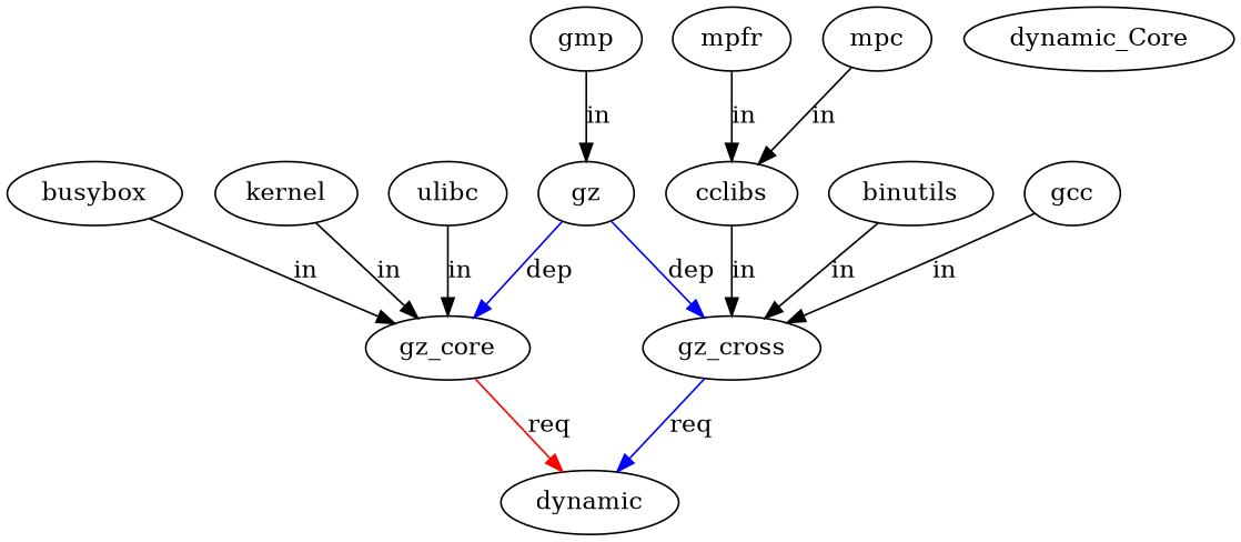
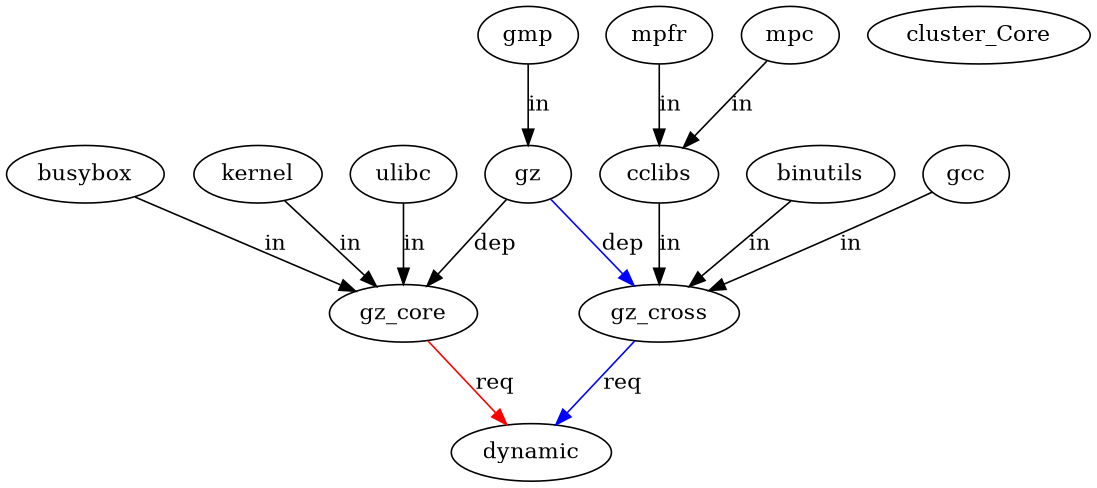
  digraph {
    gz_cross
    gz_core
    dynamic
    gz
    gmp
    cclibs
    mpc
    mpfr
    binutils
    gcc
-   cluster_Core [label=dynamic_Core]
+   cluster_Core
    kernel
    ulibc
    busybox
    subgraph sub_1 {
      rank=same
      gz_cross
      gz_core
    }
    gz_cross -> dynamic [color=blue label=req]
    gz_core -> dynamic [color=red label=req]
    gz -> gz_cross [color=blue label=dep]
-   gz -> gz_core [color=blue label=dep]
+   gz -> gz_core [color=black label=dep]
    gmp -> gz [label=in]
    cclibs -> gz_cross [label=in]
    mpc -> cclibs [label=in]
    mpfr -> cclibs [label=in]
    binutils -> gz_cross [label=in]
    gcc -> gz_cross [label=in]
    kernel -> gz_core [label=in]
    ulibc -> gz_core [label=in]
    busybox -> gz_core [label=in]
  }
